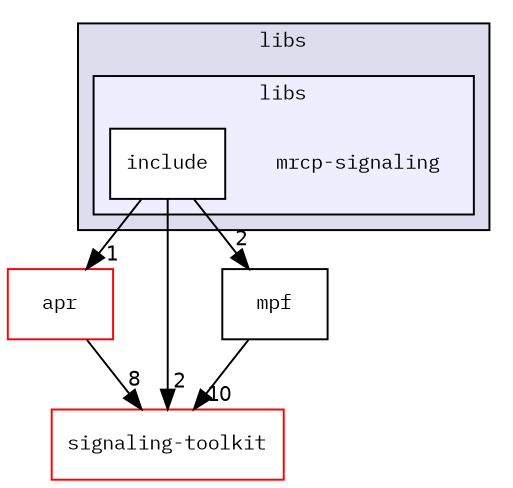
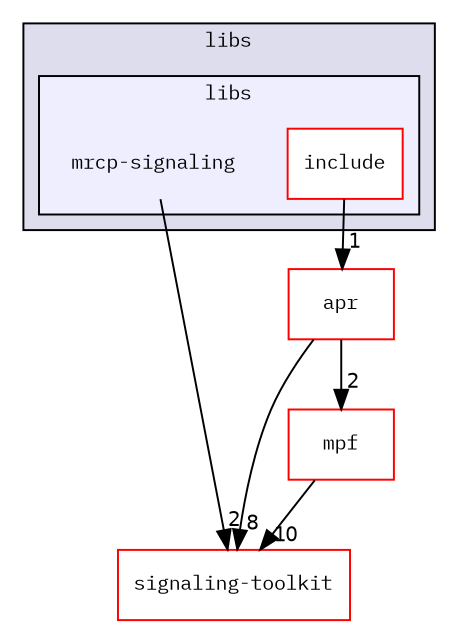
  digraph {
    compound=true
    fontname="IBM Plex Mono"
    node [fontname="IBM Plex Mono" fontsize=10 shape=box color=red fillcolor=white style=filled]
    edge [fontname="IBM Plex Mono" headlabel=2 labeldistance=1.5 labelfontname=Helvetica labelfontsize=10]
    n1 [label="mrcp-signaling" shape=plaintext color="" fillcolor="" style=""]
-   n2 [color=black label=include]
+   n2 [label=include]
    n3 [label=apr]
    n4 [label="signaling-toolkit"]
-   n5 [color=black label=mpf]
+   n5 [label=mpf]
    subgraph cluster_1 {
      bgcolor="#ddddee"
      fontsize=10
      label=libs
      pencolor=black
      subgraph cluster_2 {
        bgcolor="#eeeeff"
        fontsize=10
        label=libs
        pencolor=black
        n1
        n2
      }
    }
    n2 -> n3 [headlabel=1]
-   n2 -> n4
-   n2 -> n5
+   n1 -> n4
+   n3 -> n5
    n3 -> n4 [headlabel=8]
    n5 -> n4 [headlabel=10]
  }
